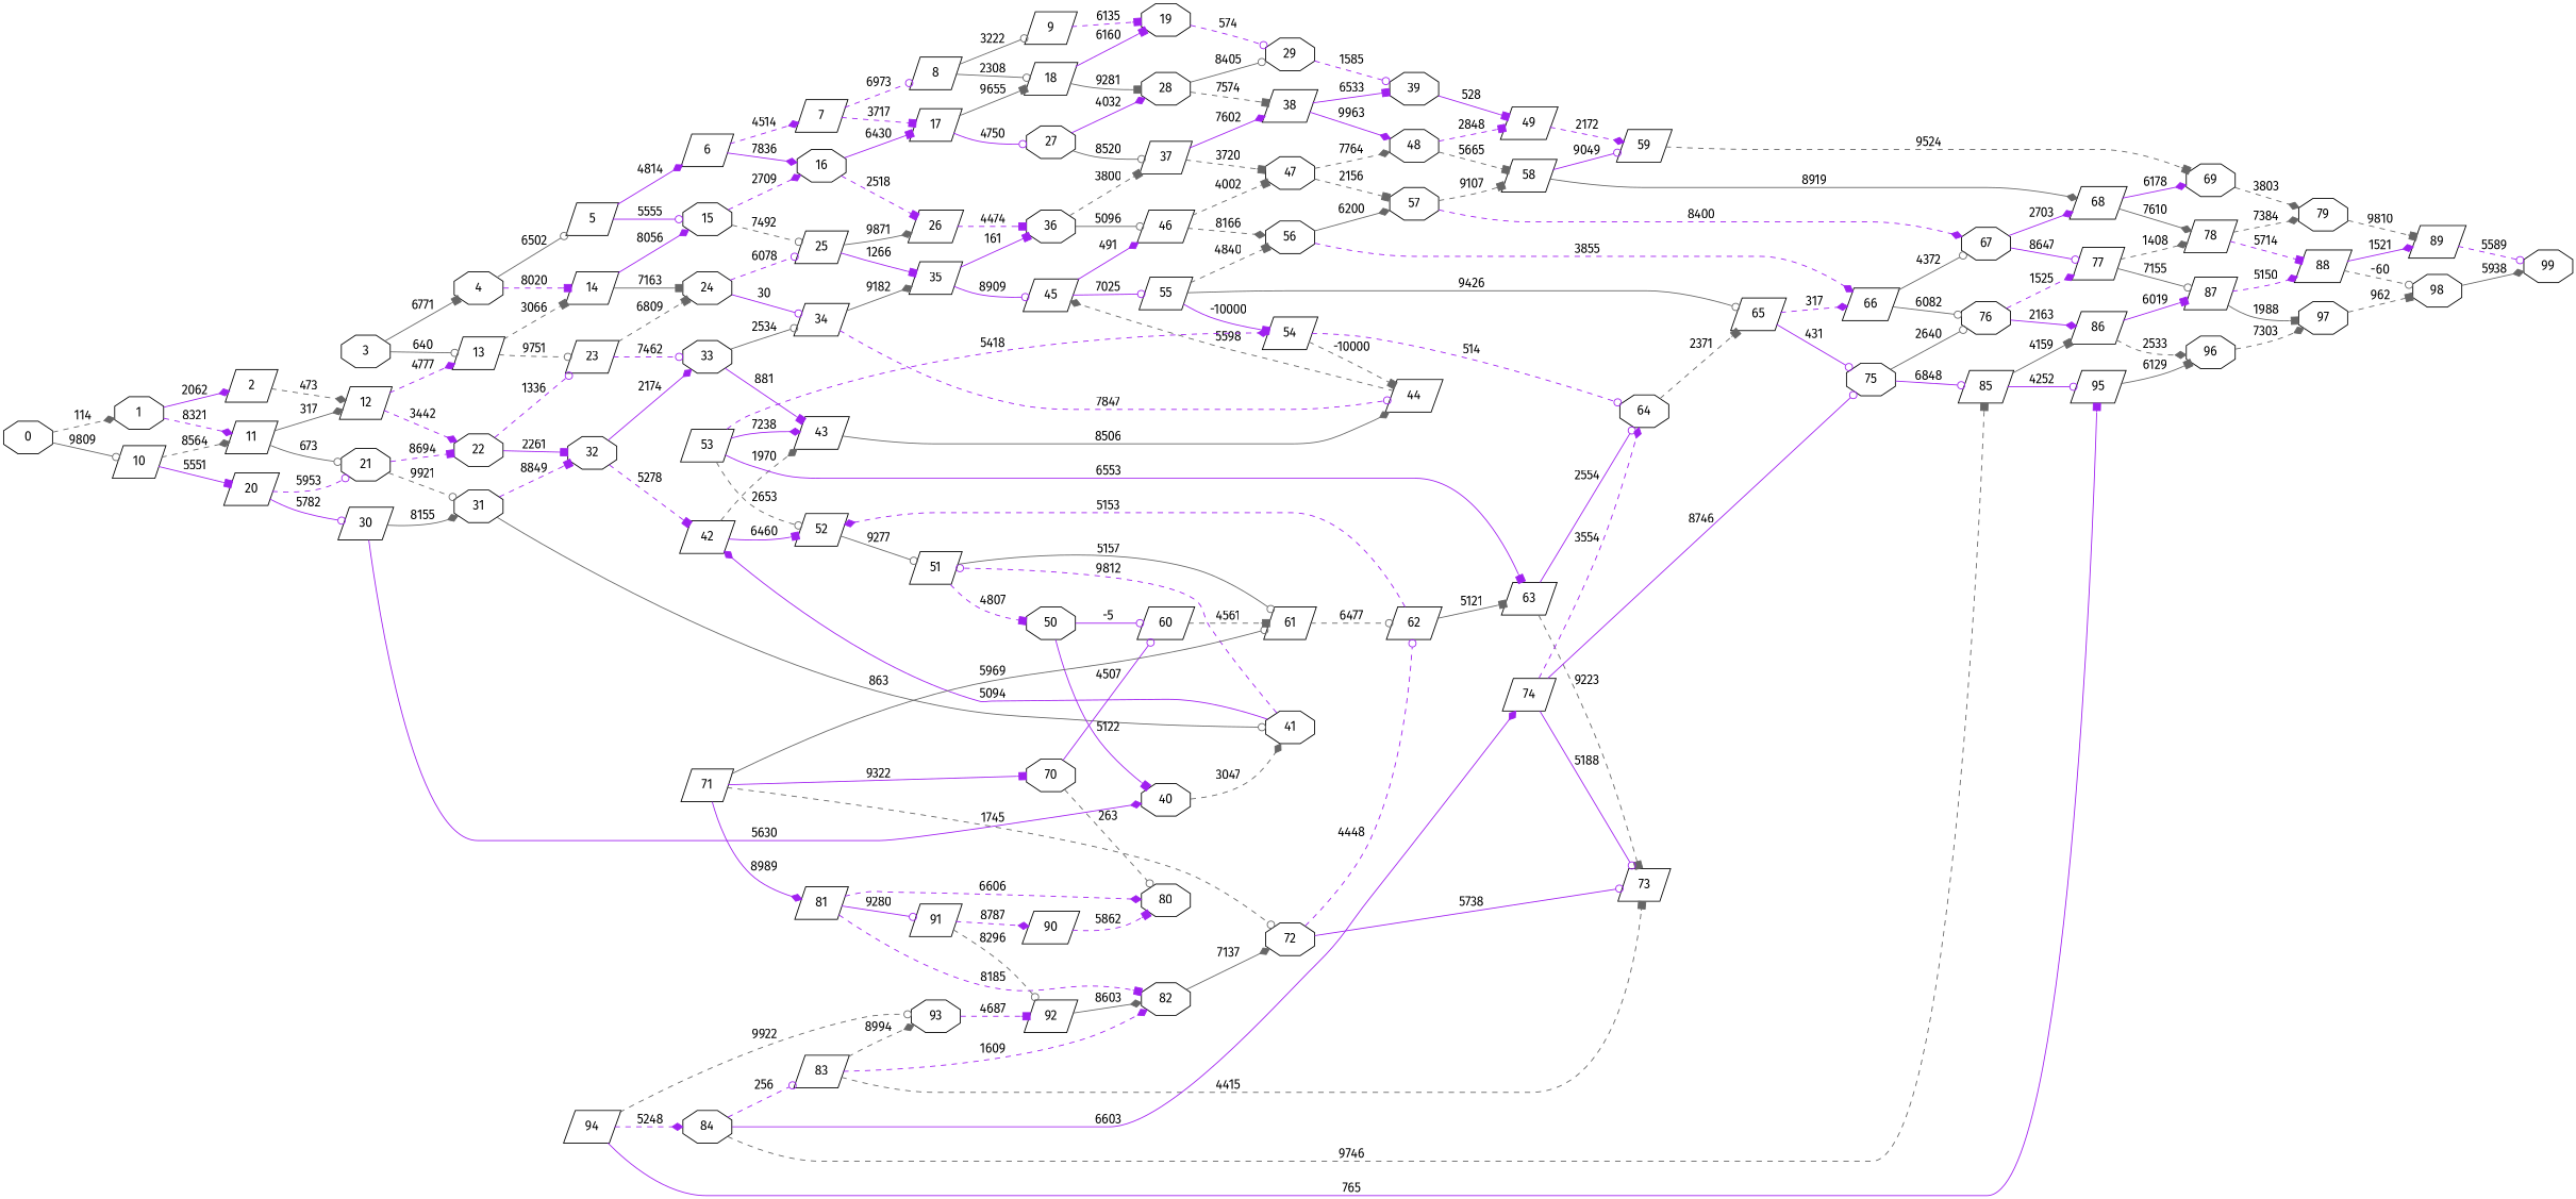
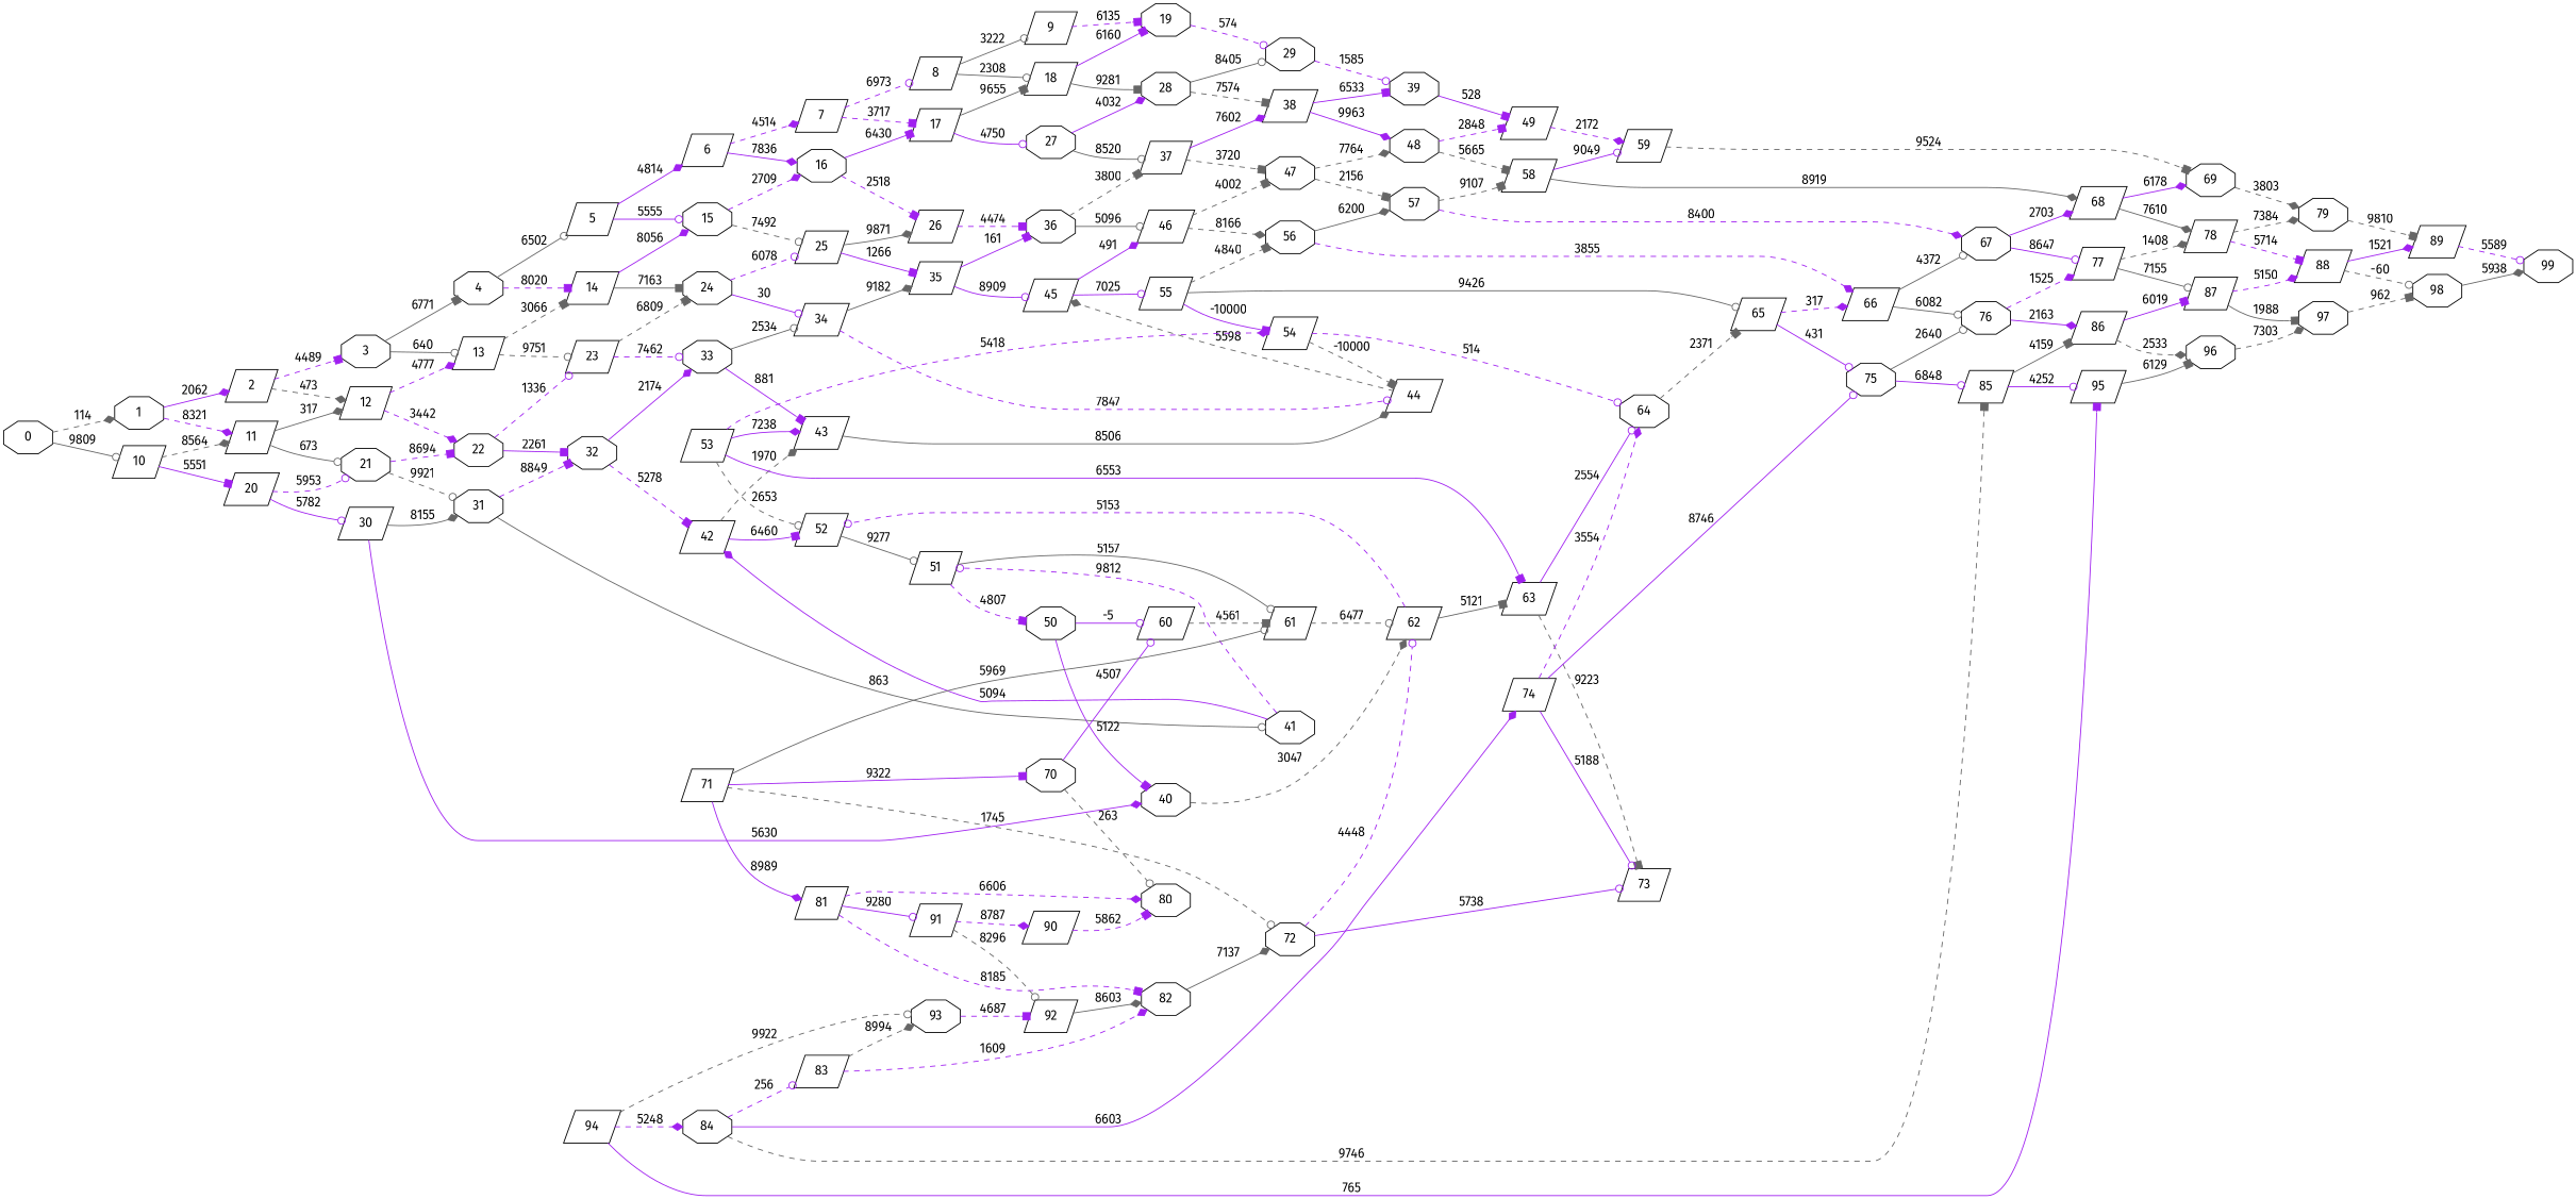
  digraph {
    fontname="Fira Sans"
    rankdir=LR
    node [fontname="Fira Sans" shape=parallelogram]
    edge [arrowhead=odot color=purple fontname="Fira Sans" style=solid]
    0 [shape=octagon]
    1 [shape=octagon]
    10
    2
    11
    20
    3 [shape=octagon]
    12
    21 [shape=octagon]
    30
    4 [shape=octagon]
    13
    22 [shape=octagon]
    31 [shape=octagon]
    5
    14
    23
    32 [shape=octagon]
    6
    15 [shape=octagon]
    24 [shape=octagon]
    33 [shape=octagon]
    7
    16 [shape=octagon]
    25
    34
    8
    17
    26
    35
    9
    18
    27 [shape=octagon]
    36 [shape=octagon]
    19 [shape=octagon]
    28 [shape=octagon]
    37
    29 [shape=octagon]
    38
    39 [shape=octagon]
    40 [shape=octagon]
    41 [shape=octagon]
    42
    43
    44
    45
    46
    47 [shape=octagon]
    48 [shape=octagon]
    49
    51
    52
    55
    56 [shape=octagon]
    57 [shape=octagon]
    58
    59
    50 [shape=octagon]
    61
    54
    65
    66
    67 [shape=octagon]
    68
    69 [shape=octagon]
    60
    62
    64 [shape=octagon]
    75 [shape=octagon]
    76 [shape=octagon]
    77
    78
    79 [shape=octagon]
    63
    53
    73
    85
    86
    87
    88
    89
    95
    96 [shape=octagon]
    97 [shape=octagon]
    98 [shape=octagon]
    99 [shape=octagon]
    70 [shape=octagon]
    80 [shape=octagon]
    71
    72 [shape=octagon]
    81
    82 [shape=octagon]
    91
    90
    92
    74
    83
    93 [shape=octagon]
    84 [shape=octagon]
    94
    0 -> 1 [arrowhead=diamond color=gray40 label=114 style=dashed]
    0 -> 10 [color=gray40 label=9809]
    1 -> 2 [arrowhead=diamond label=2062]
    1 -> 11 [arrowhead=diamond label=8321 style=dashed]
    10 -> 11 [arrowhead=diamond color=gray40 label=8564 style=dashed]
    10 -> 20 [arrowhead=box label=5551]
+   2 -> 3 [arrowhead=box label=4489 style=dashed]
    2 -> 12 [arrowhead=diamond color=gray40 label=473 style=dashed]
    11 -> 12 [arrowhead=diamond color=gray40 label=317]
    11 -> 21 [color=gray40 label=673]
    20 -> 21 [label=5953 style=dashed]
    20 -> 30 [label=5782]
    3 -> 4 [arrowhead=box color=gray40 label=6771]
    3 -> 13 [color=gray40 label=640]
    12 -> 13 [arrowhead=diamond label=4777 style=dashed]
    12 -> 22 [arrowhead=diamond label=3442 style=dashed]
    21 -> 22 [arrowhead=box label=8694 style=dashed]
    21 -> 31 [color=gray40 label=9921 style=dashed]
    30 -> 31 [arrowhead=diamond color=gray40 label=8155]
    30 -> 40 [arrowhead=diamond label=5630]
    4 -> 5 [color=gray40 label=6502]
    4 -> 14 [arrowhead=box label=8020 style=dashed]
    13 -> 14 [arrowhead=box color=gray40 label=3066 style=dashed]
    13 -> 23 [color=gray40 label=9751 style=dashed]
    22 -> 23 [label=1336 style=dashed]
    22 -> 32 [arrowhead=box label=2261]
    31 -> 32 [arrowhead=box label=8849 style=dashed]
    31 -> 41 [color=gray40 label=863]
    5 -> 6 [arrowhead=diamond label=4814]
    5 -> 15 [label=5555]
    14 -> 15 [arrowhead=diamond label=8056]
    14 -> 24 [arrowhead=box color=gray40 label=7163]
    23 -> 24 [arrowhead=box color=gray40 label=6809 style=dashed]
    23 -> 33 [label=7462 style=dashed]
    32 -> 33 [arrowhead=diamond label=2174]
    32 -> 42 [arrowhead=box label=5278 style=dashed]
    6 -> 7 [arrowhead=diamond label=4514 style=dashed]
    6 -> 16 [arrowhead=diamond label=7836]
    15 -> 16 [arrowhead=diamond label=2709 style=dashed]
    15 -> 25 [color=gray40 label=7492 style=dashed]
    24 -> 25 [label=6078 style=dashed]
    24 -> 34 [label=30]
    33 -> 34 [color=gray40 label=2534]
    33 -> 43 [arrowhead=box label=881]
    7 -> 8 [label=6973 style=dashed]
    7 -> 17 [arrowhead=box label=3717 style=dashed]
    16 -> 17 [arrowhead=box label=6430]
    16 -> 26 [arrowhead=box label=2518 style=dashed]
    25 -> 26 [arrowhead=diamond color=gray40 label=9871]
    25 -> 35 [arrowhead=box label=1266]
    34 -> 35 [arrowhead=diamond color=gray40 label=9182]
    34 -> 44 [label=7847 style=dashed]
    8 -> 9 [color=gray40 label=3222]
    8 -> 18 [color=gray40 label=2308]
    17 -> 18 [arrowhead=box color=gray40 label=9655]
    17 -> 27 [label=4750]
    26 -> 36 [arrowhead=box label=4474 style=dashed]
    35 -> 36 [arrowhead=box label=161]
    35 -> 45 [label=8909]
    9 -> 19 [arrowhead=box label=6135 style=dashed]
    18 -> 19 [arrowhead=box label=6160]
    18 -> 28 [arrowhead=box color=gray40 label=9281]
    27 -> 28 [arrowhead=diamond label=4032]
    27 -> 37 [color=gray40 label=8520]
    36 -> 37 [arrowhead=box color=gray40 label=3800 style=dashed]
    36 -> 46 [color=gray40 label=5096]
    19 -> 29 [label=574 style=dashed]
    28 -> 29 [color=gray40 label=8405]
    28 -> 38 [arrowhead=box color=gray40 label=7574 style=dashed]
    37 -> 38 [arrowhead=diamond label=7602]
    37 -> 47 [arrowhead=box color=gray40 label=3720 style=dashed]
    29 -> 39 [label=1585 style=dashed]
    38 -> 39 [arrowhead=box label=6533]
    38 -> 48 [arrowhead=diamond label=9963]
    39 -> 49 [arrowhead=box label=528]
-   40 -> 41 [arrowhead=diamond color=gray40 label=3047 style=dashed]
+   40 -> 62 [arrowhead=diamond color=gray40 label=3047 style=dashed]
    41 -> 42 [arrowhead=diamond label=5094]
    41 -> 51 [label=9812 style=dashed]
    42 -> 43 [arrowhead=diamond color=gray40 label=1970 style=dashed]
    42 -> 52 [arrowhead=box label=6460]
    43 -> 44 [arrowhead=diamond color=gray40 label=8506]
    44 -> 45 [arrowhead=diamond color=gray40 label=5598 style=dashed]
    45 -> 46 [arrowhead=diamond label=491]
    45 -> 55 [label=7025]
    46 -> 47 [arrowhead=box color=gray40 label=4002 style=dashed]
    46 -> 56 [arrowhead=diamond color=gray40 label=8166 style=dashed]
    47 -> 48 [arrowhead=diamond color=gray40 label=7764 style=dashed]
    47 -> 57 [arrowhead=box color=gray40 label=2156 style=dashed]
    48 -> 49 [arrowhead=box label=2848 style=dashed]
    48 -> 58 [arrowhead=box color=gray40 label=5665 style=dashed]
    49 -> 59 [arrowhead=diamond label=2172 style=dashed]
    51 -> 50 [arrowhead=box label=4807 style=dashed]
    51 -> 61 [color=gray40 label=5157]
    52 -> 51 [color=gray40 label=9277]
    55 -> 56 [arrowhead=box color=gray40 label=4840 style=dashed]
    55 -> 54 [arrowhead=box label=-10000]
    55 -> 65 [color=gray40 label=9426]
    56 -> 57 [arrowhead=diamond color=gray40 label=6200]
    56 -> 66 [arrowhead=diamond label=3855 style=dashed]
    57 -> 58 [arrowhead=box color=gray40 label=9107 style=dashed]
    57 -> 67 [arrowhead=diamond label=8400 style=dashed]
    58 -> 59 [label=9049]
    58 -> 68 [arrowhead=diamond color=gray40 label=8919]
    59 -> 69 [arrowhead=box color=gray40 label=9524 style=dashed]
    50 -> 40 [arrowhead=box label=5122]
    50 -> 60 [label=-5]
    61 -> 62 [color=gray40 label=6477 style=dashed]
    54 -> 44 [arrowhead=box color=gray40 label=-10000 style=dashed]
    54 -> 64 [label=514 style=dashed]
    65 -> 66 [arrowhead=diamond label=317 style=dashed]
    65 -> 75 [label=431]
    66 -> 67 [color=gray40 label=4372]
    66 -> 76 [color=gray40 label=6082]
    67 -> 68 [arrowhead=diamond label=2703]
    67 -> 77 [label=8647]
    68 -> 69 [arrowhead=diamond label=6178]
    68 -> 78 [arrowhead=diamond color=gray40 label=7610]
    69 -> 79 [arrowhead=diamond color=gray40 label=3803 style=dashed]
    60 -> 61 [arrowhead=box color=gray40 label=4561 style=dashed]
-   62 -> 52 [arrowhead=diamond label=5153 style=dashed]
+   62 -> 52 [label=5153 style=dashed]
    62 -> 63 [arrowhead=box color=gray40 label=5121]
    64 -> 65 [arrowhead=box color=gray40 label=2371 style=dashed]
    75 -> 76 [color=gray40 label=2640]
    75 -> 85 [label=6848]
    76 -> 77 [arrowhead=diamond label=1525 style=dashed]
    76 -> 86 [arrowhead=diamond label=2163]
    77 -> 78 [arrowhead=diamond color=gray40 label=1408 style=dashed]
    77 -> 87 [color=gray40 label=7155]
    78 -> 79 [arrowhead=diamond color=gray40 label=7384 style=dashed]
    78 -> 88 [arrowhead=box label=5714 style=dashed]
    79 -> 89 [arrowhead=box color=gray40 label=9810 style=dashed]
    63 -> 64 [label=2554]
    63 -> 73 [arrowhead=box color=gray40 label=9223 style=dashed]
    53 -> 43 [arrowhead=diamond label=7238]
    53 -> 52 [color=gray40 label=2653 style=dashed]
    53 -> 54 [arrowhead=diamond label=5418 style=dashed]
    53 -> 63 [arrowhead=box label=6553]
    85 -> 86 [arrowhead=box color=gray40 label=4159]
    85 -> 95 [label=4252]
    86 -> 87 [arrowhead=box label=6019]
    86 -> 96 [arrowhead=diamond color=gray40 label=2533 style=dashed]
    87 -> 88 [arrowhead=diamond label=5150 style=dashed]
    87 -> 97 [arrowhead=box color=gray40 label=1988]
    88 -> 89 [arrowhead=diamond label=1521]
    88 -> 98 [color=gray40 label=-60 style=dashed]
    89 -> 99 [label=5589 style=dashed]
    95 -> 96 [arrowhead=box color=gray40 label=6129]
    96 -> 97 [arrowhead=diamond color=gray40 label=7303 style=dashed]
    97 -> 98 [arrowhead=box color=gray40 label=962 style=dashed]
    98 -> 99 [arrowhead=diamond color=gray40 label=5938]
    70 -> 60 [label=4507]
    70 -> 80 [color=gray40 label=263 style=dashed]
    71 -> 61 [color=gray40 label=5969]
    71 -> 70 [arrowhead=box label=9322]
    71 -> 72 [color=gray40 label=1745 style=dashed]
    71 -> 81 [arrowhead=diamond label=8989]
    72 -> 62 [label=4448 style=dashed]
    72 -> 73 [label=5738]
    81 -> 80 [arrowhead=diamond label=6606 style=dashed]
    81 -> 82 [arrowhead=box label=8185 style=dashed]
    81 -> 91 [label=9280]
    82 -> 72 [arrowhead=diamond color=gray40 label=7137]
    91 -> 90 [arrowhead=diamond label=8787 style=dashed]
    91 -> 92 [color=gray40 label=8296 style=dashed]
    90 -> 80 [arrowhead=box label=5862 style=dashed]
    92 -> 82 [arrowhead=diamond color=gray40 label=8603]
    74 -> 64 [arrowhead=diamond label=3554 style=dashed]
    74 -> 75 [label=8746]
    74 -> 73 [label=5188]
-   83 -> 73 [arrowhead=box color=gray40 label=4415 style=dashed]
    83 -> 82 [arrowhead=diamond label=1609 style=dashed]
    83 -> 93 [arrowhead=diamond color=gray40 label=8994 style=dashed]
    93 -> 92 [arrowhead=box label=4687 style=dashed]
    84 -> 85 [arrowhead=box color=gray40 label=9746 style=dashed]
    84 -> 74 [arrowhead=diamond label=6603]
    84 -> 83 [label=256 style=dashed]
    94 -> 95 [arrowhead=box label=765]
    94 -> 93 [color=gray40 label=9922 style=dashed]
    94 -> 84 [arrowhead=diamond label=5248 style=dashed]
  }
